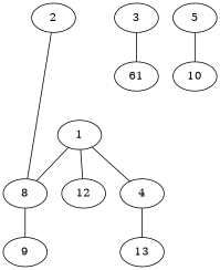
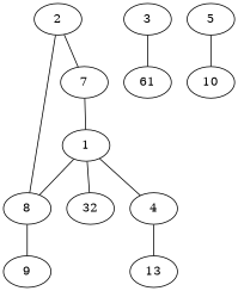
  strict graph {
    node [style=vertex]
    edge [style="edge"]
    2
    8
+   7
    9
    1
-   12
+   12 [label=32]
    4
    n8 [label=61]
    3
    13
    5
    10
    2 -- 8
+   2 -- 7
    8 -- 9
+   7 -- 1
    1 -- 8
    1 -- 12
    1 -- 4
    4 -- 13
    3 -- n8
    5 -- 10
  }
